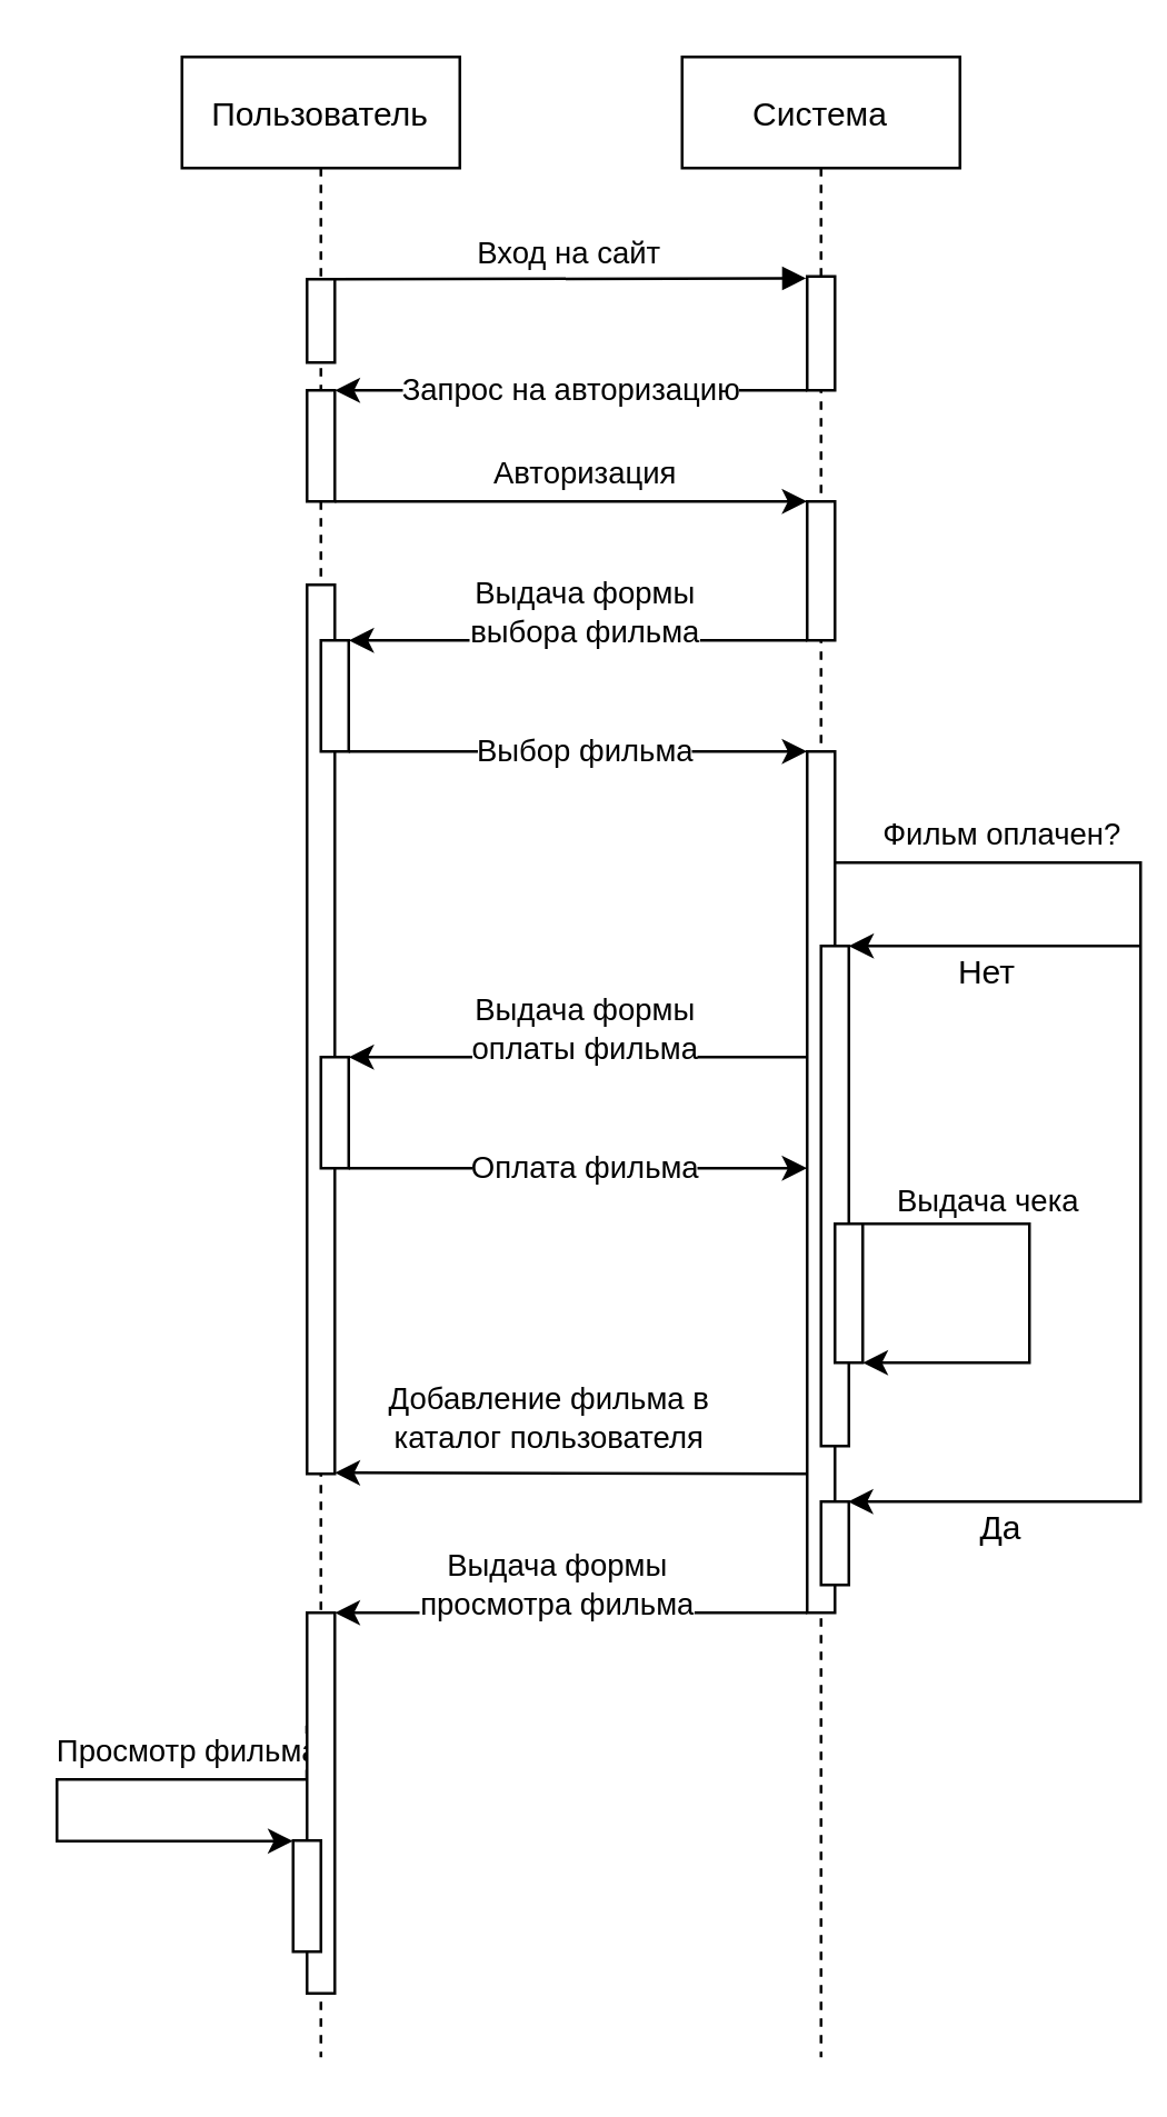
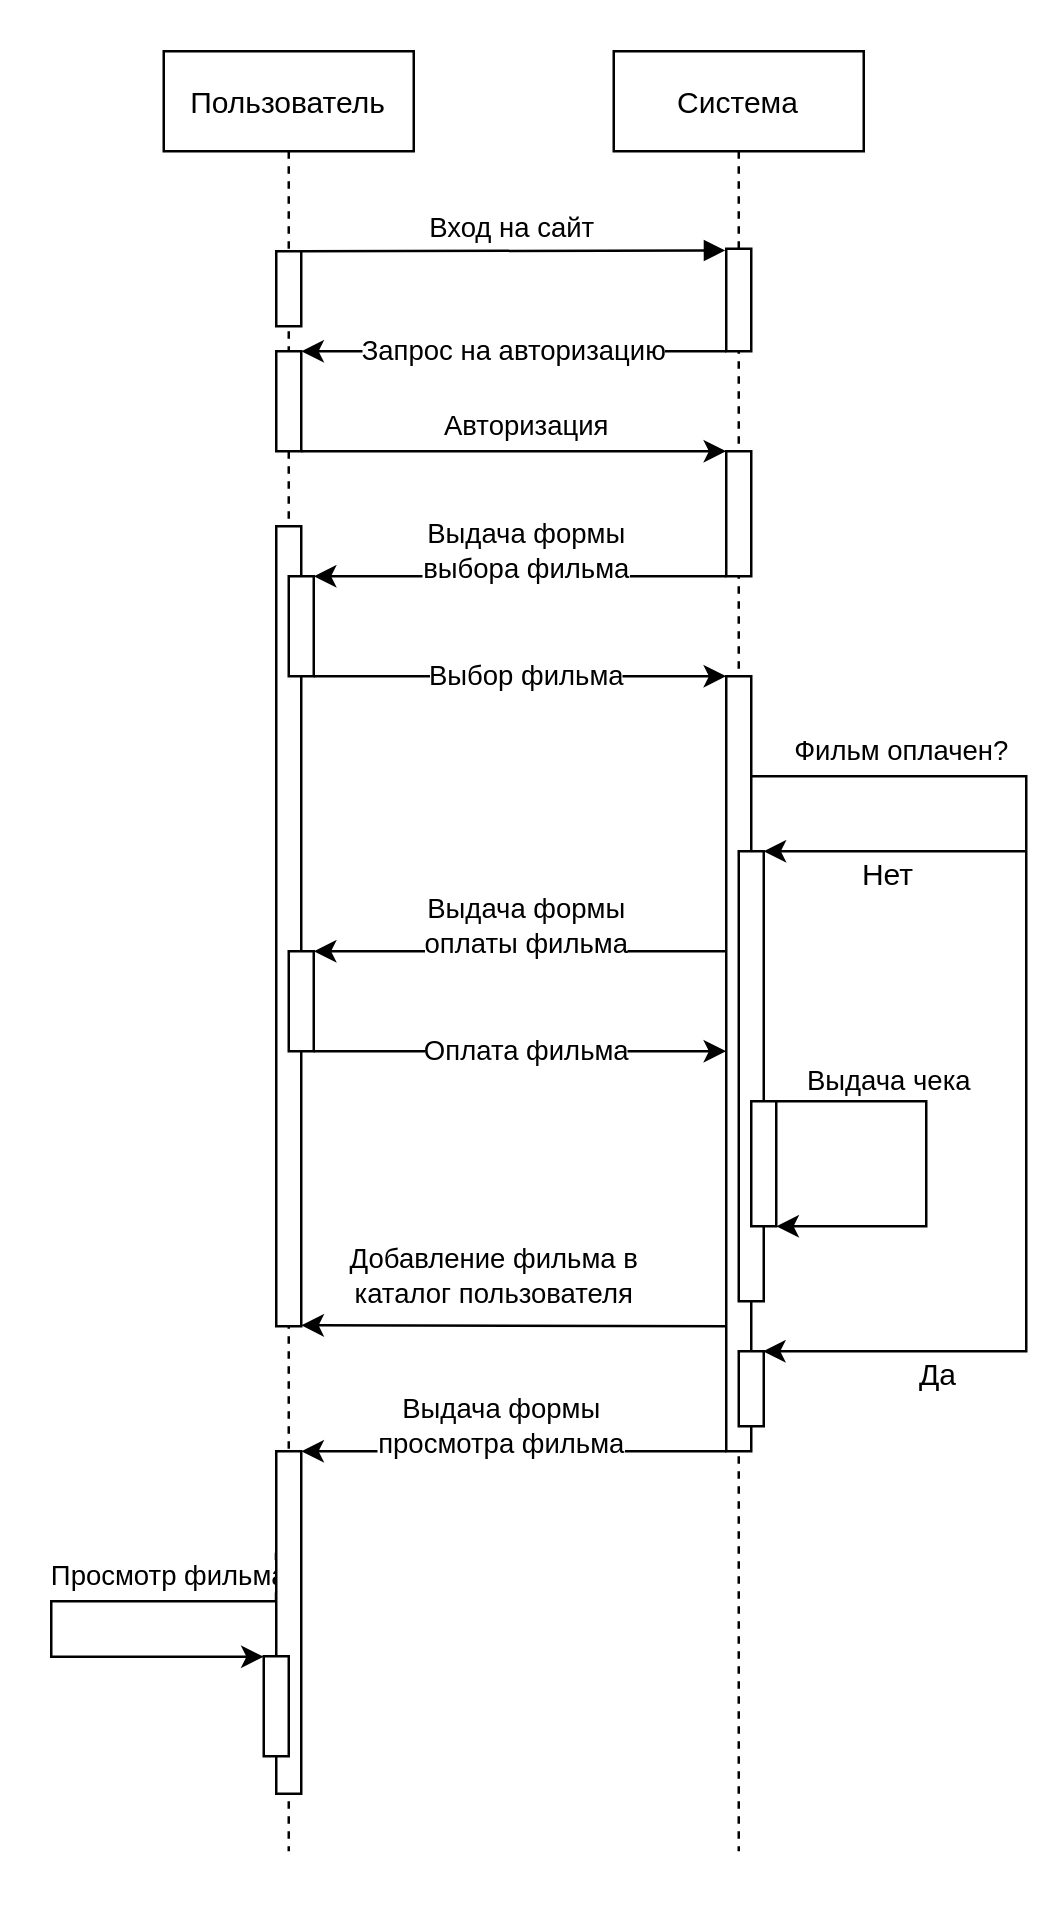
  <mxCell id="0" />
  <mxCell id="1" parent="0" />
  <mxCell id="2" value="Пользователь" style="shape=umlLifeline;perimeter=lifelinePerimeter;container=1;collapsible=0;recursiveResize=0;rounded=0;shadow=0;strokeWidth=1;" parent="1" vertex="1"><mxGeometry x="65" y="20" width="100" height="720" as="geometry" /></mxCell>
  <mxCell id="3" value="" style="points=[];perimeter=orthogonalPerimeter;rounded=0;shadow=0;strokeWidth=1;" parent="2" vertex="1"><mxGeometry x="45" y="120" width="10" height="40" as="geometry" /></mxCell>
  <mxCell id="4" value="" style="points=[];perimeter=orthogonalPerimeter;rounded=0;shadow=0;strokeWidth=1;" parent="2" vertex="1"><mxGeometry x="45" y="80" width="10" height="30" as="geometry" /></mxCell>
  <mxCell id="5" value="" style="points=[];perimeter=orthogonalPerimeter;rounded=0;shadow=0;strokeWidth=1;" parent="2" vertex="1"><mxGeometry x="45" y="190" width="10" height="320" as="geometry" /></mxCell>
  <mxCell id="6" value="" style="points=[];perimeter=orthogonalPerimeter;rounded=0;shadow=0;strokeWidth=1;" parent="2" vertex="1"><mxGeometry x="50" y="210" width="10" height="40" as="geometry" /></mxCell>
  <mxCell id="7" value="" style="points=[];perimeter=orthogonalPerimeter;rounded=0;shadow=0;strokeWidth=1;" parent="2" vertex="1"><mxGeometry x="50" y="360" width="10" height="40" as="geometry" /></mxCell>
  <mxCell id="8" value="Система" style="shape=umlLifeline;perimeter=lifelinePerimeter;container=1;collapsible=0;recursiveResize=0;rounded=0;shadow=0;strokeWidth=1;" parent="1" vertex="1"><mxGeometry x="245" y="20" width="100" height="720" as="geometry" /></mxCell>
  <mxCell id="9" value="" style="points=[];perimeter=orthogonalPerimeter;rounded=0;shadow=0;strokeWidth=1;" parent="8" vertex="1"><mxGeometry x="45" y="79" width="10" height="41" as="geometry" /></mxCell>
  <mxCell id="10" value="" style="points=[];perimeter=orthogonalPerimeter;rounded=0;shadow=0;strokeWidth=1;" parent="8" vertex="1"><mxGeometry x="45" y="160" width="10" height="50" as="geometry" /></mxCell>
  <mxCell id="11" value="Фильм оплачен?" style="edgeStyle=orthogonalEdgeStyle;rounded=0;orthogonalLoop=1;jettySize=auto;html=1;entryX=0.967;entryY=0;entryDx=0;entryDy=0;entryPerimeter=0;" parent="8" source="12" target="14" edge="1"><mxGeometry x="-0.731" y="10" relative="1" as="geometry"><mxPoint x="85" y="520" as="targetPoint" /><Array as="points"><mxPoint x="165" y="290" /><mxPoint x="165" y="520" /></Array><mxPoint as="offset" /></mxGeometry></mxCell>
  <mxCell id="12" value="" style="points=[];perimeter=orthogonalPerimeter;rounded=0;shadow=0;strokeWidth=1;" parent="8" vertex="1"><mxGeometry x="45" y="250" width="10" height="310" as="geometry" /></mxCell>
  <mxCell id="13" value="" style="points=[];perimeter=orthogonalPerimeter;rounded=0;shadow=0;strokeWidth=1;" parent="8" vertex="1"><mxGeometry x="50" y="320" width="10" height="180" as="geometry" /></mxCell>
  <mxCell id="14" value="" style="points=[];perimeter=orthogonalPerimeter;rounded=0;shadow=0;strokeWidth=1;" parent="8" vertex="1"><mxGeometry x="50" y="520" width="10" height="30" as="geometry" /></mxCell>
  <mxCell id="15" value="" style="endArrow=classic;html=1;rounded=0;entryX=0.99;entryY=0;entryDx=0;entryDy=0;entryPerimeter=0;" parent="8" target="13" edge="1"><mxGeometry width="50" height="50" relative="1" as="geometry"><mxPoint x="165" y="320" as="sourcePoint" /><mxPoint x="145" y="320" as="targetPoint" /></mxGeometry></mxCell>
  <mxCell id="16" value="" style="points=[];perimeter=orthogonalPerimeter;rounded=0;shadow=0;strokeWidth=1;" parent="8" vertex="1"><mxGeometry x="55" y="420" width="10" height="50" as="geometry" /></mxCell>
  <mxCell id="17" style="edgeStyle=orthogonalEdgeStyle;rounded=0;orthogonalLoop=1;jettySize=auto;html=1;" parent="8" source="16" edge="1"><mxGeometry relative="1" as="geometry"><mxPoint x="65" y="470" as="targetPoint" /><Array as="points"><mxPoint x="125" y="420" /><mxPoint x="125" y="470" /></Array></mxGeometry></mxCell>
  <mxCell id="18" value="Выдача чека" style="edgeLabel;html=1;align=center;verticalAlign=middle;resizable=0;points=[];" parent="17" vertex="1" connectable="0"><mxGeometry x="-0.713" y="-1" relative="1" as="geometry"><mxPoint x="20" y="-10" as="offset" /></mxGeometry></mxCell>
  <mxCell id="19" value="Вход на сайт" style="verticalAlign=bottom;endArrow=block;entryX=-0.04;entryY=0.017;shadow=0;strokeWidth=1;exitX=0.967;exitY=0;exitDx=0;exitDy=0;exitPerimeter=0;entryDx=0;entryDy=0;entryPerimeter=0;" parent="1" source="4" target="9" edge="1"><mxGeometry relative="1" as="geometry"><mxPoint x="130" y="99" as="sourcePoint" /></mxGeometry></mxCell>
  <mxCell id="20" value="Авторизация" style="edgeStyle=orthogonalEdgeStyle;rounded=0;orthogonalLoop=1;jettySize=auto;html=1;" parent="1" source="3" target="10" edge="1"><mxGeometry x="0.059" y="10" relative="1" as="geometry"><Array as="points"><mxPoint x="210" y="180" /><mxPoint x="210" y="180" /></Array><mxPoint as="offset" /></mxGeometry></mxCell>
  <mxCell id="21" value="Запрос на авторизацию" style="edgeStyle=orthogonalEdgeStyle;rounded=0;orthogonalLoop=1;jettySize=auto;html=1;" parent="1" source="9" target="3" edge="1"><mxGeometry relative="1" as="geometry"><Array as="points"><mxPoint x="250" y="140" /><mxPoint x="250" y="140" /></Array></mxGeometry></mxCell>
  <mxCell id="22" value="Выдача формы&lt;br&gt;выбора фильма" style="edgeStyle=orthogonalEdgeStyle;rounded=0;orthogonalLoop=1;jettySize=auto;html=1;" parent="1" source="10" target="6" edge="1"><mxGeometry x="-0.03" y="-10" relative="1" as="geometry"><Array as="points"><mxPoint x="160" y="230" /><mxPoint x="160" y="230" /></Array><mxPoint as="offset" /></mxGeometry></mxCell>
  <mxCell id="23" value="Выбор фильма" style="edgeStyle=orthogonalEdgeStyle;rounded=0;orthogonalLoop=1;jettySize=auto;html=1;" parent="1" source="6" target="12" edge="1"><mxGeometry x="0.03" relative="1" as="geometry"><Array as="points"><mxPoint x="250" y="270" /><mxPoint x="250" y="270" /></Array><mxPoint as="offset" /></mxGeometry></mxCell>
  <mxCell id="24" value="Выдача формы&lt;br&gt;оплаты фильма" style="edgeStyle=orthogonalEdgeStyle;rounded=0;orthogonalLoop=1;jettySize=auto;html=1;" parent="1" target="7" edge="1"><mxGeometry x="-0.03" y="-10" relative="1" as="geometry"><mxPoint x="290" y="380" as="sourcePoint" /><Array as="points"><mxPoint x="170" y="380" /><mxPoint x="170" y="380" /></Array><mxPoint as="offset" /></mxGeometry></mxCell>
  <mxCell id="25" value="Оплата фильма" style="edgeStyle=orthogonalEdgeStyle;rounded=0;orthogonalLoop=1;jettySize=auto;html=1;exitX=1;exitY=1;exitDx=0;exitDy=0;exitPerimeter=0;" parent="1" source="7" edge="1"><mxGeometry x="0.03" relative="1" as="geometry"><mxPoint x="290" y="420" as="targetPoint" /><Array as="points"><mxPoint x="170" y="420" /><mxPoint x="170" y="420" /></Array><mxPoint as="offset" /><mxPoint x="130" y="420" as="sourcePoint" /></mxGeometry></mxCell>
  <mxCell id="26" value="Добавление фильма в&lt;br&gt;каталог пользователя" style="edgeStyle=orthogonalEdgeStyle;rounded=0;orthogonalLoop=1;jettySize=auto;html=1;" parent="1" edge="1"><mxGeometry x="0.097" y="-20" relative="1" as="geometry"><Array as="points"><mxPoint x="290" y="530" /><mxPoint x="290" y="530" /></Array><mxPoint as="offset" /><mxPoint x="290" y="530" as="sourcePoint" /><mxPoint x="120" y="529.619" as="targetPoint" /></mxGeometry></mxCell>
  <mxCell id="27" value="Просмотр фильма" style="edgeStyle=orthogonalEdgeStyle;rounded=0;orthogonalLoop=1;jettySize=auto;html=1;entryX=0;entryY=0.005;entryDx=0;entryDy=0;entryPerimeter=0;exitX=-0.012;exitY=0.296;exitDx=0;exitDy=0;exitPerimeter=0;" parent="1" source="28" target="29" edge="1"><mxGeometry x="-0.43" y="-10" relative="1" as="geometry"><mxPoint x="120" y="649.007" as="sourcePoint" /><mxPoint x="130" y="662" as="targetPoint" /><Array as="points"><mxPoint x="110" y="640" /><mxPoint x="20" y="640" /><mxPoint x="20" y="662" /></Array><mxPoint as="offset" /></mxGeometry></mxCell>
  <mxCell id="28" value="" style="points=[];perimeter=orthogonalPerimeter;rounded=0;shadow=0;strokeWidth=1;" parent="1" vertex="1"><mxGeometry x="110" y="580" width="10" height="137" as="geometry" /></mxCell>
  <mxCell id="29" value="" style="points=[];perimeter=orthogonalPerimeter;rounded=0;shadow=0;strokeWidth=1;" parent="1" vertex="1"><mxGeometry x="105" y="662" width="10" height="40" as="geometry" /></mxCell>
  <mxCell id="30" value="Выдача формы&lt;br&gt;просмотра фильма" style="edgeStyle=orthogonalEdgeStyle;rounded=0;orthogonalLoop=1;jettySize=auto;html=1;entryX=1;entryY=0;entryDx=0;entryDy=0;entryPerimeter=0;exitX=0;exitY=1;exitDx=0;exitDy=0;exitPerimeter=0;" parent="1" target="28" edge="1" source="12"><mxGeometry x="0.059" y="-10" relative="1" as="geometry"><mxPoint x="310" y="570" as="sourcePoint" /><Array as="points"><mxPoint x="200" y="580" /><mxPoint x="200" y="580" /></Array><mxPoint as="offset" /><mxPoint x="140" y="617" as="targetPoint" /></mxGeometry></mxCell>
  <mxCell id="31" value="Нет" style="text;html=1;strokeColor=none;fillColor=none;align=center;verticalAlign=middle;whiteSpace=wrap;rounded=0;" parent="1" vertex="1"><mxGeometry x="340" y="340" width="30" height="20" as="geometry" /></mxCell>
- <mxCell id="32" value="Да" style="text;html=1;strokeColor=none;fillColor=none;align=center;verticalAlign=middle;whiteSpace=wrap;rounded=0;" parent="1" vertex="1"><mxGeometry x="345" y="540" width="30" height="20" as="geometry" /></mxCell>
+ <mxCell id="32" value="Да" style="text;html=1;strokeColor=none;fillColor=none;align=center;verticalAlign=middle;whiteSpace=wrap;rounded=0;" parent="1" vertex="1"><mxGeometry x="360" y="540" width="30" height="20" as="geometry" /></mxCell>
